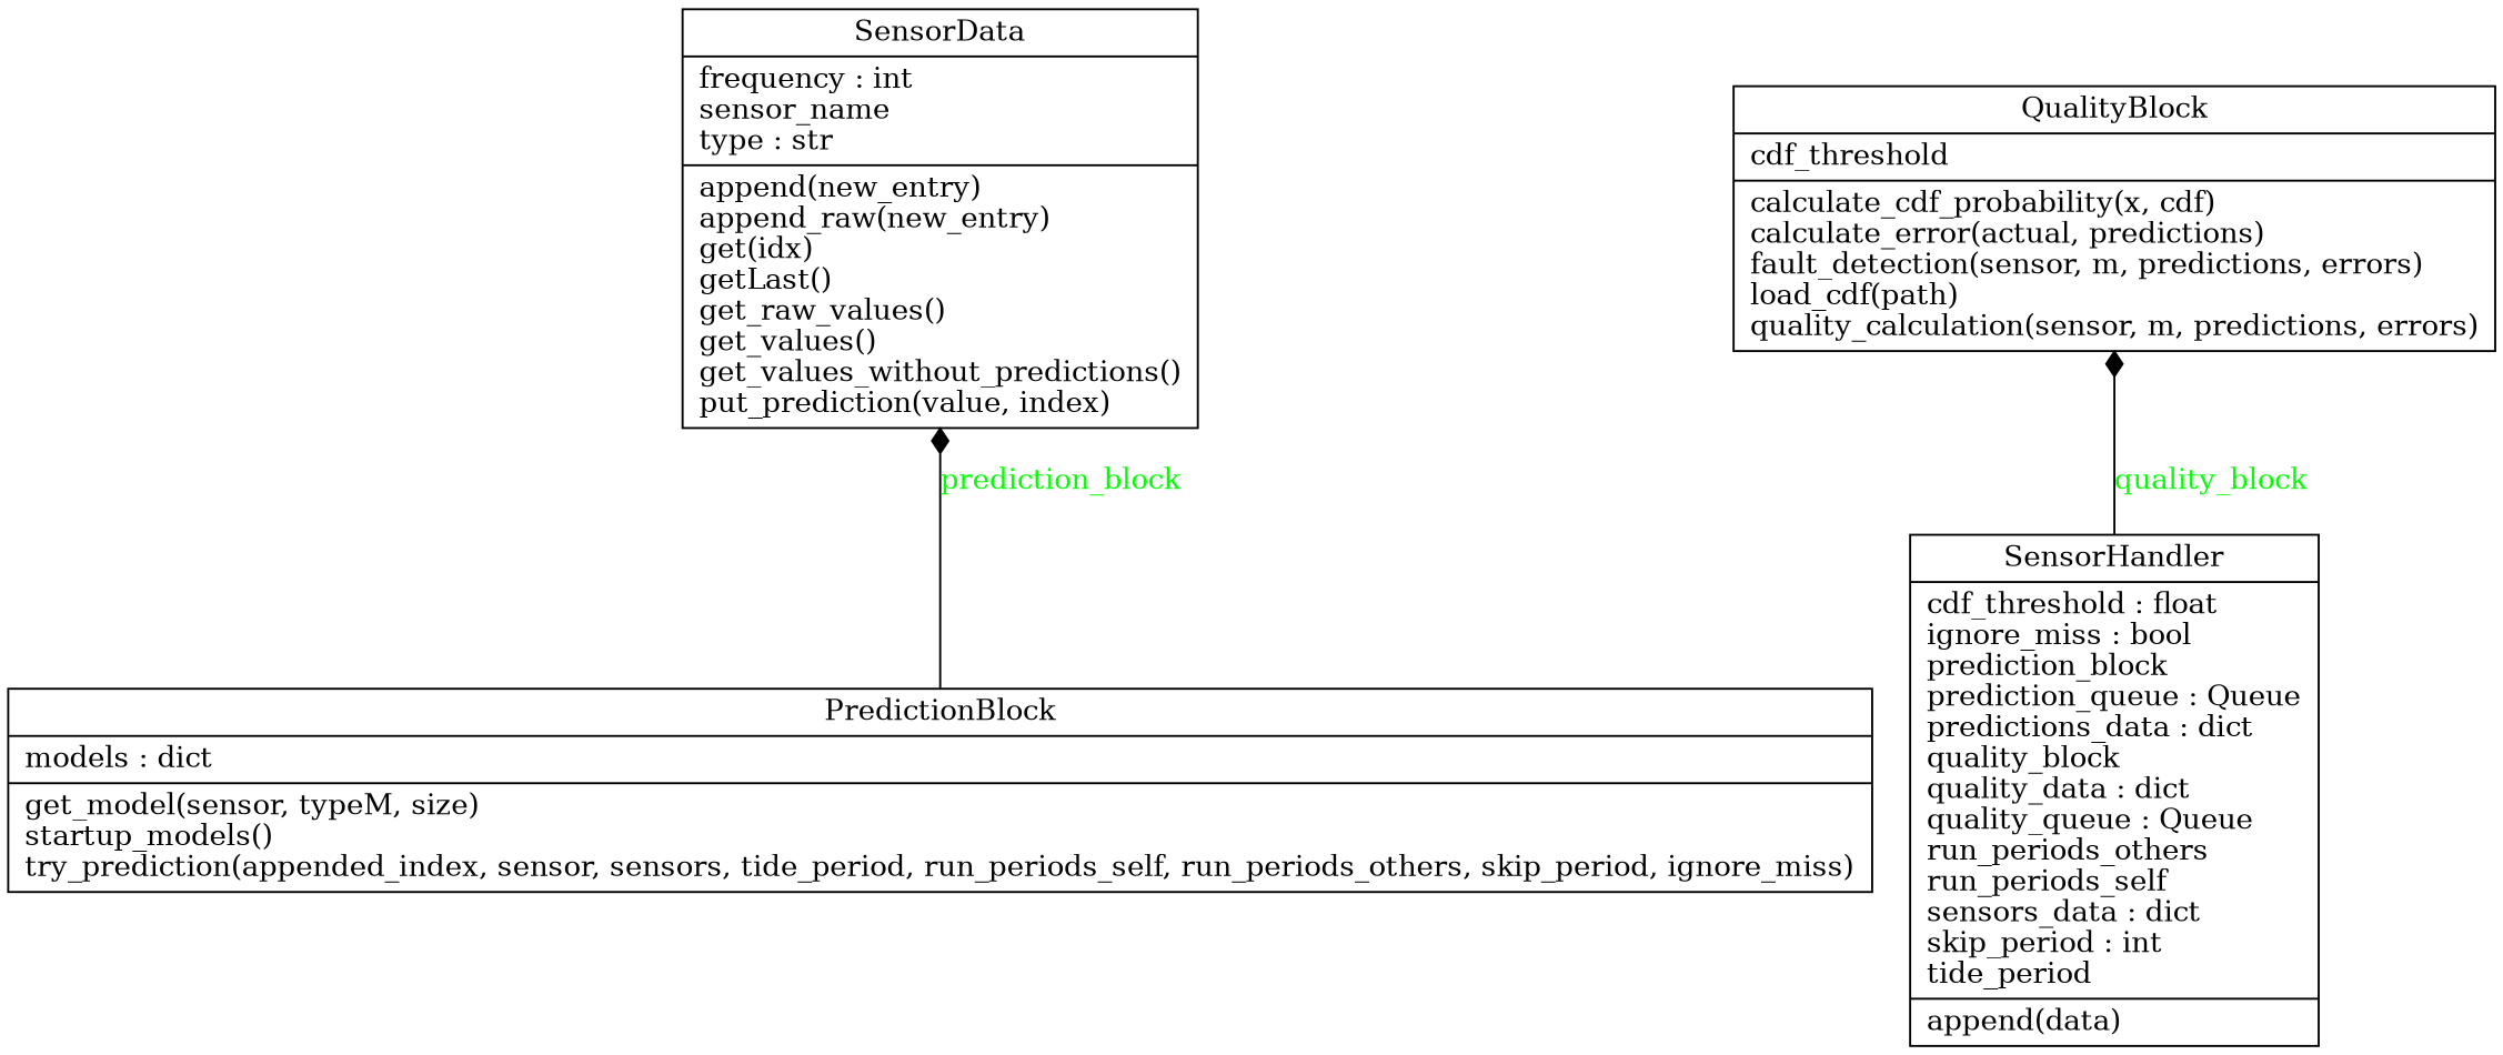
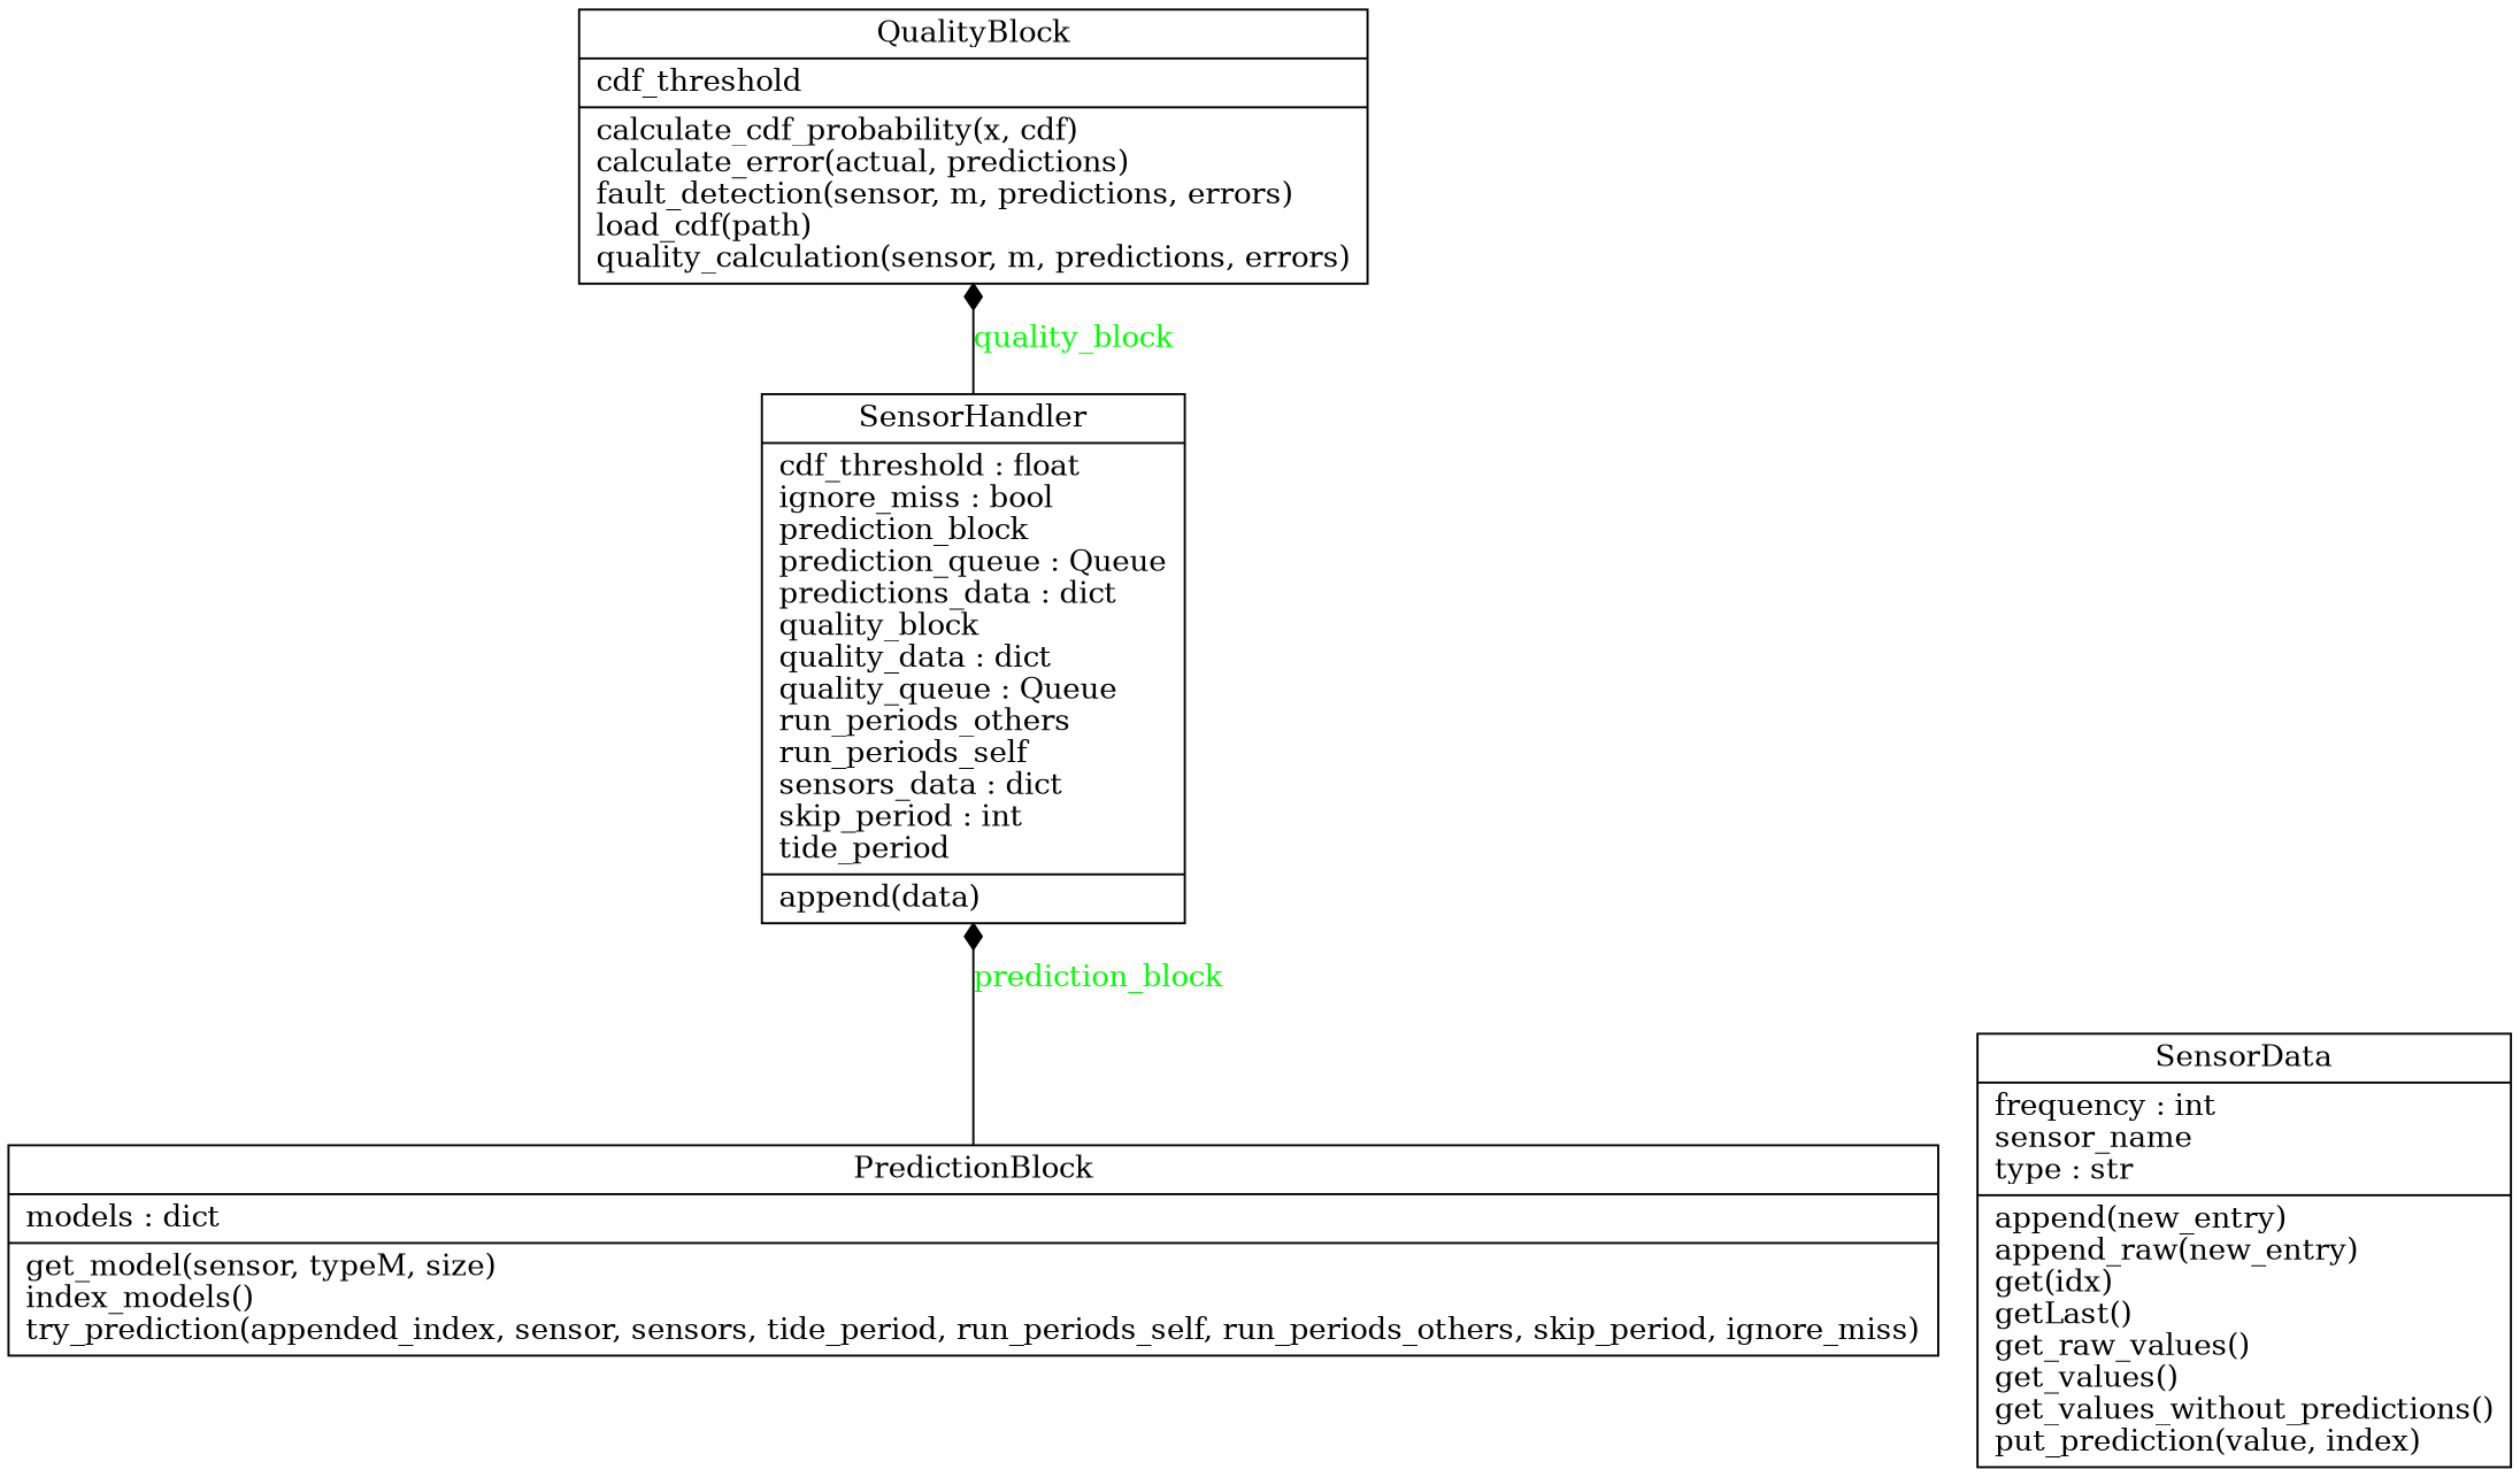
  digraph {
    rankdir=BT
    node [shape=record]
    edge [arrowhead=diamond arrowtail=none fontcolor=green style=solid]
-   n1 [label="{PredictionBlock|models : dict\l|get_model(sensor, typeM, size)\lstartup_models()\ltry_prediction(appended_index, sensor, sensors, tide_period, run_periods_self, run_periods_others, skip_period, ignore_miss)\l}"]
+   n1 [label="{PredictionBlock|models : dict\l|get_model(sensor, typeM, size)\lindex_models()\ltry_prediction(appended_index, sensor, sensors, tide_period, run_periods_self, run_periods_others, skip_period, ignore_miss)\l}"]
    n2 [label="{SensorHandler|cdf_threshold : float\lignore_miss : bool\lprediction_block\lprediction_queue : Queue\lpredictions_data : dict\lquality_block\lquality_data : dict\lquality_queue : Queue\lrun_periods_others\lrun_periods_self\lsensors_data : dict\lskip_period : int\ltide_period\l|append(data)\l}"]
    n3 [label="{QualityBlock|cdf_threshold\l|calculate_cdf_probability(x, cdf)\lcalculate_error(actual, predictions)\lfault_detection(sensor, m, predictions, errors)\lload_cdf(path)\lquality_calculation(sensor, m, predictions, errors)\l}"]
    n4 [label="{SensorData|frequency : int\lsensor_name\ltype : str\l|append(new_entry)\lappend_raw(new_entry)\lget(idx)\lgetLast()\lget_raw_values()\lget_values()\lget_values_without_predictions()\lput_prediction(value, index)\l}"]
-   n1 -> n4 [label=prediction_block]
+   n1 -> n2 [label=prediction_block]
    n2 -> n3 [label=quality_block]
  }
